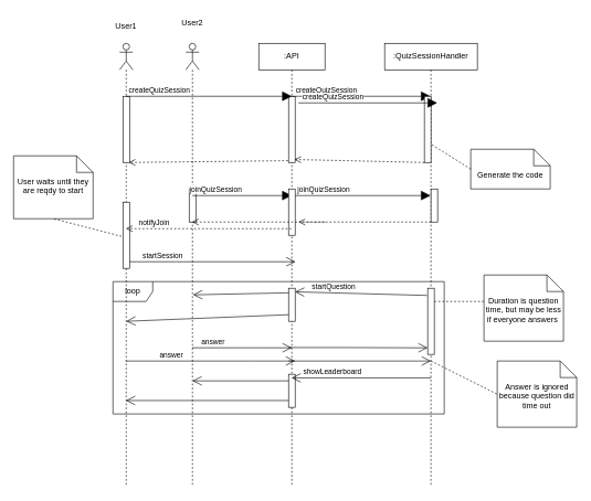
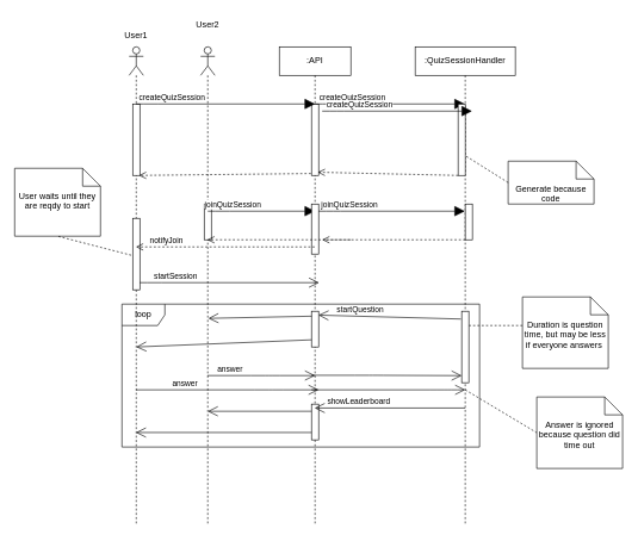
  <mxCell id="0" />
  <mxCell id="1" parent="0" />
  <mxCell id="2" value="loop" style="shape=umlFrame;whiteSpace=wrap;html=1;" vertex="1" parent="1"><mxGeometry x="170" y="425" width="500" height="200" as="geometry" /></mxCell>
  <mxCell id="3" value="" style="shape=umlLifeline;participant=umlActor;perimeter=lifelinePerimeter;whiteSpace=wrap;html=1;container=1;collapsible=0;recursiveResize=0;verticalAlign=top;spacingTop=36;outlineConnect=0;" vertex="1" parent="1"><mxGeometry x="180" y="65" width="20" height="670" as="geometry" /></mxCell>
  <mxCell id="4" value="" style="html=1;points=[];perimeter=orthogonalPerimeter;" vertex="1" parent="3"><mxGeometry x="5" y="80" width="10" height="100" as="geometry" /></mxCell>
  <mxCell id="5" value="" style="html=1;points=[];perimeter=orthogonalPerimeter;" vertex="1" parent="3"><mxGeometry x="5" y="240" width="10" height="100" as="geometry" /></mxCell>
- <mxCell id="6" value="User1" style="text;html=1;strokeColor=none;fillColor=none;align=center;verticalAlign=middle;whiteSpace=wrap;rounded=0;" vertex="1" parent="1"><mxGeometry x="160" y="25" width="60" height="30" as="geometry" /></mxCell>
+ <mxCell id="6" value="User1" style="text;html=1;strokeColor=none;fillColor=none;align=center;verticalAlign=middle;whiteSpace=wrap;rounded=0;" vertex="1" parent="1"><mxGeometry x="160" y="35" width="60" height="30" as="geometry" /></mxCell>
  <mxCell id="7" value="" style="shape=umlLifeline;participant=umlActor;perimeter=lifelinePerimeter;whiteSpace=wrap;html=1;container=1;collapsible=0;recursiveResize=0;verticalAlign=top;spacingTop=36;outlineConnect=0;" vertex="1" parent="1"><mxGeometry x="280" y="65" width="20" height="670" as="geometry" /></mxCell>
  <mxCell id="8" value="" style="html=1;points=[];perimeter=orthogonalPerimeter;" vertex="1" parent="7"><mxGeometry x="5" y="220" width="10" height="50" as="geometry" /></mxCell>
  <mxCell id="9" value="" style="endArrow=open;endFill=0;endSize=12;html=1;" edge="1" parent="7"><mxGeometry width="160" relative="1" as="geometry"><mxPoint x="-85.001" y="330" as="sourcePoint" /><mxPoint x="165.61" y="330" as="targetPoint" /><Array as="points"><mxPoint x="-64.39" y="330" /></Array></mxGeometry></mxCell>
  <mxCell id="10" value="startSession" style="edgeLabel;html=1;align=center;verticalAlign=middle;resizable=0;points=[];" vertex="1" connectable="0" parent="9"><mxGeometry x="-0.707" y="2" relative="1" as="geometry"><mxPoint x="13" y="-8" as="offset" /></mxGeometry></mxCell>
  <mxCell id="11" value="User2" style="text;html=1;strokeColor=none;fillColor=none;align=center;verticalAlign=middle;whiteSpace=wrap;rounded=0;" vertex="1" parent="1"><mxGeometry x="260" y="20" width="60" height="30" as="geometry" /></mxCell>
  <mxCell id="12" value=":API" style="shape=umlLifeline;perimeter=lifelinePerimeter;whiteSpace=wrap;html=1;container=1;collapsible=0;recursiveResize=0;outlineConnect=0;" vertex="1" parent="1"><mxGeometry x="390" y="65" width="100" height="670" as="geometry" /></mxCell>
  <mxCell id="13" value="" style="html=1;points=[];perimeter=orthogonalPerimeter;" vertex="1" parent="12"><mxGeometry x="45" y="80" width="10" height="100" as="geometry" /></mxCell>
  <mxCell id="14" value="" style="endArrow=block;endFill=1;endSize=12;html=1;" edge="1" parent="12"><mxGeometry width="160" relative="1" as="geometry"><mxPoint x="-100.003" y="230" as="sourcePoint" /><mxPoint x="50" y="230" as="targetPoint" /><Array as="points"><mxPoint x="-79.45" y="230" /></Array></mxGeometry></mxCell>
  <mxCell id="15" value="joinQuizSession" style="edgeLabel;html=1;align=center;verticalAlign=middle;resizable=0;points=[];" vertex="1" connectable="0" parent="14"><mxGeometry x="-0.707" y="2" relative="1" as="geometry"><mxPoint x="13" y="-8" as="offset" /></mxGeometry></mxCell>
  <mxCell id="16" value="" style="html=1;points=[];perimeter=orthogonalPerimeter;" vertex="1" parent="12"><mxGeometry x="45" y="220" width="10" height="70" as="geometry" /></mxCell>
  <mxCell id="17" value="" style="html=1;points=[];perimeter=orthogonalPerimeter;" vertex="1" parent="12"><mxGeometry x="45" y="500" width="10" height="50" as="geometry" /></mxCell>
  <mxCell id="18" value=":QuizSessionHandler" style="shape=umlLifeline;perimeter=lifelinePerimeter;whiteSpace=wrap;html=1;container=1;collapsible=0;recursiveResize=0;outlineConnect=0;" vertex="1" parent="1"><mxGeometry x="580" y="65" width="140" height="670" as="geometry" /></mxCell>
  <mxCell id="19" value="" style="endArrow=block;endFill=1;endSize=12;html=1;" edge="1" parent="18" target="18"><mxGeometry width="160" relative="1" as="geometry"><mxPoint x="-140.0" y="80" as="sourcePoint" /><mxPoint x="60" y="80" as="targetPoint" /><Array as="points"><mxPoint x="-119.63" y="80" /></Array></mxGeometry></mxCell>
  <mxCell id="20" value="createQuizSession" style="edgeLabel;html=1;align=center;verticalAlign=middle;resizable=0;points=[];" vertex="1" connectable="0" parent="19"><mxGeometry x="-0.707" y="2" relative="1" as="geometry"><mxPoint x="20" y="-8" as="offset" /></mxGeometry></mxCell>
  <mxCell id="21" value="" style="html=1;points=[];perimeter=orthogonalPerimeter;" vertex="1" parent="18"><mxGeometry x="60" y="80" width="10" height="100" as="geometry" /></mxCell>
- <mxCell id="22" value="Generate the code" style="shape=note2;boundedLbl=1;whiteSpace=wrap;html=1;size=25;verticalAlign=top;align=center;" vertex="1" parent="18"><mxGeometry x="130" y="160" width="120" height="60" as="geometry" /></mxCell>
+ <mxCell id="22" value="Generate because code" style="shape=note2;boundedLbl=1;whiteSpace=wrap;html=1;size=25;verticalAlign=top;align=center;" vertex="1" parent="18"><mxGeometry x="130" y="160" width="120" height="60" as="geometry" /></mxCell>
  <mxCell id="23" value="" style="endArrow=none;dashed=1;html=1;entryX=1.016;entryY=0.724;entryDx=0;entryDy=0;entryPerimeter=0;exitX=0;exitY=0.5;exitDx=0;exitDy=0;exitPerimeter=0;" edge="1" parent="18" source="22" target="21"><mxGeometry width="50" height="50" relative="1" as="geometry"><mxPoint x="60" y="240" as="sourcePoint" /><mxPoint x="110" y="190" as="targetPoint" /></mxGeometry></mxCell>
  <mxCell id="24" value="" style="html=1;verticalAlign=bottom;endArrow=open;dashed=1;endSize=8;entryX=0.878;entryY=0.955;entryDx=0;entryDy=0;entryPerimeter=0;" edge="1" parent="18" target="13"><mxGeometry relative="1" as="geometry"><mxPoint x="60" y="180" as="sourcePoint" /><mxPoint x="-145" y="180" as="targetPoint" /></mxGeometry></mxCell>
  <mxCell id="25" value="" style="html=1;points=[];perimeter=orthogonalPerimeter;" vertex="1" parent="18"><mxGeometry x="70" y="220" width="10" height="50" as="geometry" /></mxCell>
  <mxCell id="26" value="" style="endArrow=none;dashed=1;html=1;" edge="1" parent="18" source="43"><mxGeometry width="50" height="50" relative="1" as="geometry"><mxPoint x="100" y="440" as="sourcePoint" /><mxPoint x="150" y="390" as="targetPoint" /></mxGeometry></mxCell>
  <mxCell id="27" value="" style="endArrow=none;dashed=1;html=1;entryX=0;entryY=0.5;entryDx=0;entryDy=0;entryPerimeter=0;" edge="1" parent="18" target="56"><mxGeometry width="50" height="50" relative="1" as="geometry"><mxPoint x="70" y="480" as="sourcePoint" /><mxPoint x="165" y="470" as="targetPoint" /></mxGeometry></mxCell>
  <mxCell id="28" value="" style="endArrow=open;endFill=1;endSize=12;html=1;exitX=-0.108;exitY=0.109;exitDx=0;exitDy=0;exitPerimeter=0;" edge="1" parent="18" target="12"><mxGeometry width="160" relative="1" as="geometry"><mxPoint x="70.0" y="505.45" as="sourcePoint" /><mxPoint x="-129.17" y="500.0" as="targetPoint" /></mxGeometry></mxCell>
  <mxCell id="29" value="showLeaderboard" style="edgeLabel;html=1;align=center;verticalAlign=middle;resizable=0;points=[];" vertex="1" connectable="0" parent="28"><mxGeometry x="0.423" y="-2" relative="1" as="geometry"><mxPoint y="-8" as="offset" /></mxGeometry></mxCell>
  <mxCell id="30" value="" style="endArrow=block;endFill=1;endSize=12;html=1;" edge="1" parent="1" source="3"><mxGeometry width="160" relative="1" as="geometry"><mxPoint x="80" y="195" as="sourcePoint" /><mxPoint x="440" y="145" as="targetPoint" /><Array as="points"><mxPoint x="210" y="145" /></Array></mxGeometry></mxCell>
  <mxCell id="31" value="createQuizSession" style="edgeLabel;html=1;align=center;verticalAlign=middle;resizable=0;points=[];" vertex="1" connectable="0" parent="30"><mxGeometry x="-0.707" y="2" relative="1" as="geometry"><mxPoint x="13" y="-8" as="offset" /></mxGeometry></mxCell>
  <mxCell id="32" value="" style="html=1;verticalAlign=bottom;endArrow=open;dashed=1;endSize=8;entryX=0.878;entryY=0.955;entryDx=0;entryDy=0;entryPerimeter=0;exitX=-0.078;exitY=0.973;exitDx=0;exitDy=0;exitPerimeter=0;" edge="1" parent="1" source="13"><mxGeometry relative="1" as="geometry"><mxPoint x="390" y="249.5" as="sourcePoint" /><mxPoint x="193.78" y="245" as="targetPoint" /></mxGeometry></mxCell>
  <mxCell id="33" value="" style="endArrow=block;endFill=1;endSize=12;html=1;" edge="1" parent="1" target="18"><mxGeometry width="160" relative="1" as="geometry"><mxPoint x="444.997" y="295" as="sourcePoint" /><mxPoint x="595" y="295" as="targetPoint" /><Array as="points"><mxPoint x="465.55" y="295" /></Array></mxGeometry></mxCell>
  <mxCell id="34" value="joinQuizSession" style="edgeLabel;html=1;align=center;verticalAlign=middle;resizable=0;points=[];" vertex="1" connectable="0" parent="33"><mxGeometry x="-0.707" y="2" relative="1" as="geometry"><mxPoint x="13" y="-8" as="offset" /></mxGeometry></mxCell>
  <mxCell id="35" value="" style="html=1;verticalAlign=bottom;endArrow=open;dashed=1;endSize=8;" edge="1" parent="1" source="25"><mxGeometry relative="1" as="geometry"><mxPoint x="650" y="369.5" as="sourcePoint" /><mxPoint x="450" y="335" as="targetPoint" /></mxGeometry></mxCell>
  <mxCell id="36" value="" style="html=1;verticalAlign=bottom;endArrow=open;dashed=1;endSize=8;entryX=1.426;entryY=0.965;entryDx=0;entryDy=0;entryPerimeter=0;" edge="1" parent="1"><mxGeometry relative="1" as="geometry"><mxPoint x="490" y="335" as="sourcePoint" /><mxPoint x="289.26" y="335" as="targetPoint" /></mxGeometry></mxCell>
  <mxCell id="37" value="" style="html=1;verticalAlign=bottom;endArrow=open;dashed=1;endSize=8;entryX=1.426;entryY=0.965;entryDx=0;entryDy=0;entryPerimeter=0;" edge="1" parent="1" source="12"><mxGeometry relative="1" as="geometry"><mxPoint x="390.37" y="345" as="sourcePoint" /><mxPoint x="189.63" y="345" as="targetPoint" /></mxGeometry></mxCell>
  <mxCell id="38" value="notifyJoin" style="edgeLabel;html=1;align=center;verticalAlign=middle;resizable=0;points=[];" vertex="1" connectable="0" parent="37"><mxGeometry x="0.666" y="4" relative="1" as="geometry"><mxPoint y="-14" as="offset" /></mxGeometry></mxCell>
  <mxCell id="39" value="User waits until they are reqdy to start" style="shape=note2;boundedLbl=1;whiteSpace=wrap;html=1;size=25;verticalAlign=top;align=center;" vertex="1" parent="1"><mxGeometry x="20" y="235" width="120" height="95" as="geometry" /></mxCell>
  <mxCell id="40" value="" style="endArrow=none;dashed=1;html=1;entryX=0.5;entryY=1;entryDx=0;entryDy=0;entryPerimeter=0;exitX=-0.208;exitY=0.516;exitDx=0;exitDy=0;exitPerimeter=0;" edge="1" parent="1" source="5" target="39"><mxGeometry width="50" height="50" relative="1" as="geometry"><mxPoint x="70" y="435" as="sourcePoint" /><mxPoint x="120" y="385" as="targetPoint" /></mxGeometry></mxCell>
  <mxCell id="41" value="" style="endArrow=block;endFill=1;endSize=12;html=1;" edge="1" parent="1"><mxGeometry width="160" relative="1" as="geometry"><mxPoint x="450" y="155" as="sourcePoint" /><mxPoint x="659.5" y="155" as="targetPoint" /><Array as="points"><mxPoint x="470.37" y="155" /></Array></mxGeometry></mxCell>
  <mxCell id="42" value="createQuizSession" style="edgeLabel;html=1;align=center;verticalAlign=middle;resizable=0;points=[];" vertex="1" connectable="0" parent="41"><mxGeometry x="-0.707" y="2" relative="1" as="geometry"><mxPoint x="20" y="-8" as="offset" /></mxGeometry></mxCell>
  <mxCell id="43" value="" style="html=1;points=[];perimeter=orthogonalPerimeter;" vertex="1" parent="1"><mxGeometry x="645" y="435" width="10" height="100" as="geometry" /></mxCell>
  <mxCell id="44" value="" style="endArrow=open;endFill=1;endSize=12;html=1;entryX=0.975;entryY=0.109;entryDx=0;entryDy=0;entryPerimeter=0;exitX=-0.108;exitY=0.109;exitDx=0;exitDy=0;exitPerimeter=0;" edge="1" parent="1" source="43" target="46"><mxGeometry width="160" relative="1" as="geometry"><mxPoint x="450" y="495" as="sourcePoint" /><mxPoint x="610" y="495" as="targetPoint" /></mxGeometry></mxCell>
  <mxCell id="45" value="startQuestion" style="edgeLabel;html=1;align=center;verticalAlign=middle;resizable=0;points=[];" vertex="1" connectable="0" parent="44"><mxGeometry x="0.423" y="-2" relative="1" as="geometry"><mxPoint y="-8" as="offset" /></mxGeometry></mxCell>
  <mxCell id="46" value="" style="html=1;points=[];perimeter=orthogonalPerimeter;" vertex="1" parent="1"><mxGeometry x="435" y="435" width="10" height="50" as="geometry" /></mxCell>
  <mxCell id="47" value="Duration is question time, but may be less if everyone answers&amp;nbsp;" style="shape=note2;boundedLbl=1;whiteSpace=wrap;html=1;size=25;verticalAlign=top;align=center;" vertex="1" parent="1"><mxGeometry x="730" y="415" width="120" height="100" as="geometry" /></mxCell>
  <mxCell id="48" value="" style="endArrow=open;endFill=1;endSize=12;html=1;entryX=0.975;entryY=0.109;entryDx=0;entryDy=0;entryPerimeter=0;exitX=0.014;exitY=0.139;exitDx=0;exitDy=0;exitPerimeter=0;" edge="1" parent="1" source="46"><mxGeometry width="160" relative="1" as="geometry"><mxPoint x="490" y="445" as="sourcePoint" /><mxPoint x="290.83" y="445" as="targetPoint" /></mxGeometry></mxCell>
  <mxCell id="49" value="" style="endArrow=open;endFill=1;endSize=12;html=1;exitX=0.014;exitY=0.139;exitDx=0;exitDy=0;exitPerimeter=0;" edge="1" parent="1"><mxGeometry width="160" relative="1" as="geometry"><mxPoint x="435" y="475" as="sourcePoint" /><mxPoint x="190" y="485" as="targetPoint" /></mxGeometry></mxCell>
  <mxCell id="50" value="" style="endArrow=open;endFill=1;endSize=12;html=1;" edge="1" parent="1" source="7"><mxGeometry width="160" relative="1" as="geometry"><mxPoint x="290" y="505" as="sourcePoint" /><mxPoint x="440" y="525" as="targetPoint" /><Array as="points"><mxPoint x="360" y="525" /><mxPoint x="380" y="525" /></Array></mxGeometry></mxCell>
  <mxCell id="51" value="answer" style="edgeLabel;html=1;align=center;verticalAlign=middle;resizable=0;points=[];" vertex="1" connectable="0" parent="50"><mxGeometry x="-0.284" relative="1" as="geometry"><mxPoint x="-23" y="-10" as="offset" /></mxGeometry></mxCell>
  <mxCell id="52" value="" style="endArrow=open;endFill=1;endSize=12;html=1;entryX=0;entryY=0.901;entryDx=0;entryDy=0;entryPerimeter=0;" edge="1" parent="1" target="43"><mxGeometry width="160" relative="1" as="geometry"><mxPoint x="434.996" y="524.64" as="sourcePoint" /><mxPoint x="585.21" y="524.64" as="targetPoint" /><Array as="points"><mxPoint x="505.21" y="524.64" /><mxPoint x="525.21" y="524.64" /></Array></mxGeometry></mxCell>
  <mxCell id="53" value="" style="endArrow=open;endFill=1;endSize=12;html=1;" edge="1" parent="1" source="3"><mxGeometry width="160" relative="1" as="geometry"><mxPoint x="294.447" y="545" as="sourcePoint" /><mxPoint x="445" y="545" as="targetPoint" /><Array as="points"><mxPoint x="365" y="545" /><mxPoint x="385" y="545" /></Array></mxGeometry></mxCell>
  <mxCell id="54" value="answer" style="edgeLabel;html=1;align=center;verticalAlign=middle;resizable=0;points=[];" vertex="1" connectable="0" parent="53"><mxGeometry x="-0.284" relative="1" as="geometry"><mxPoint x="-23" y="-10" as="offset" /></mxGeometry></mxCell>
  <mxCell id="55" value="" style="endArrow=open;endFill=1;endSize=12;html=1;" edge="1" parent="1"><mxGeometry width="160" relative="1" as="geometry"><mxPoint x="434.995" y="545" as="sourcePoint" /><mxPoint x="650" y="545" as="targetPoint" /><Array as="points"><mxPoint x="609.95" y="545" /><mxPoint x="629.95" y="545" /></Array></mxGeometry></mxCell>
- <mxCell id="56" value="Answer is ignored because question did time out" style="shape=note2;boundedLbl=1;whiteSpace=wrap;html=1;size=25;verticalAlign=top;align=center;" vertex="1" parent="1"><mxGeometry x="750" y="545" width="120" height="100" as="geometry" /></mxCell>
+ <mxCell id="56" value="Answer is ignored because question did time out" style="shape=note2;boundedLbl=1;whiteSpace=wrap;html=1;size=25;verticalAlign=top;align=center;" vertex="1" parent="1"><mxGeometry x="750" y="555" width="120" height="100" as="geometry" /></mxCell>
  <mxCell id="57" value="" style="endArrow=open;endFill=1;endSize=12;html=1;exitX=-0.108;exitY=0.109;exitDx=0;exitDy=0;exitPerimeter=0;" edge="1" parent="1"><mxGeometry width="160" relative="1" as="geometry"><mxPoint x="435" y="575" as="sourcePoint" /><mxPoint x="290" y="575" as="targetPoint" /></mxGeometry></mxCell>
  <mxCell id="58" value="" style="endArrow=open;endFill=1;endSize=12;html=1;exitX=-0.108;exitY=0.109;exitDx=0;exitDy=0;exitPerimeter=0;" edge="1" parent="1" target="3"><mxGeometry width="160" relative="1" as="geometry"><mxPoint x="435" y="604.69" as="sourcePoint" /><mxPoint x="290" y="604.69" as="targetPoint" /></mxGeometry></mxCell>
